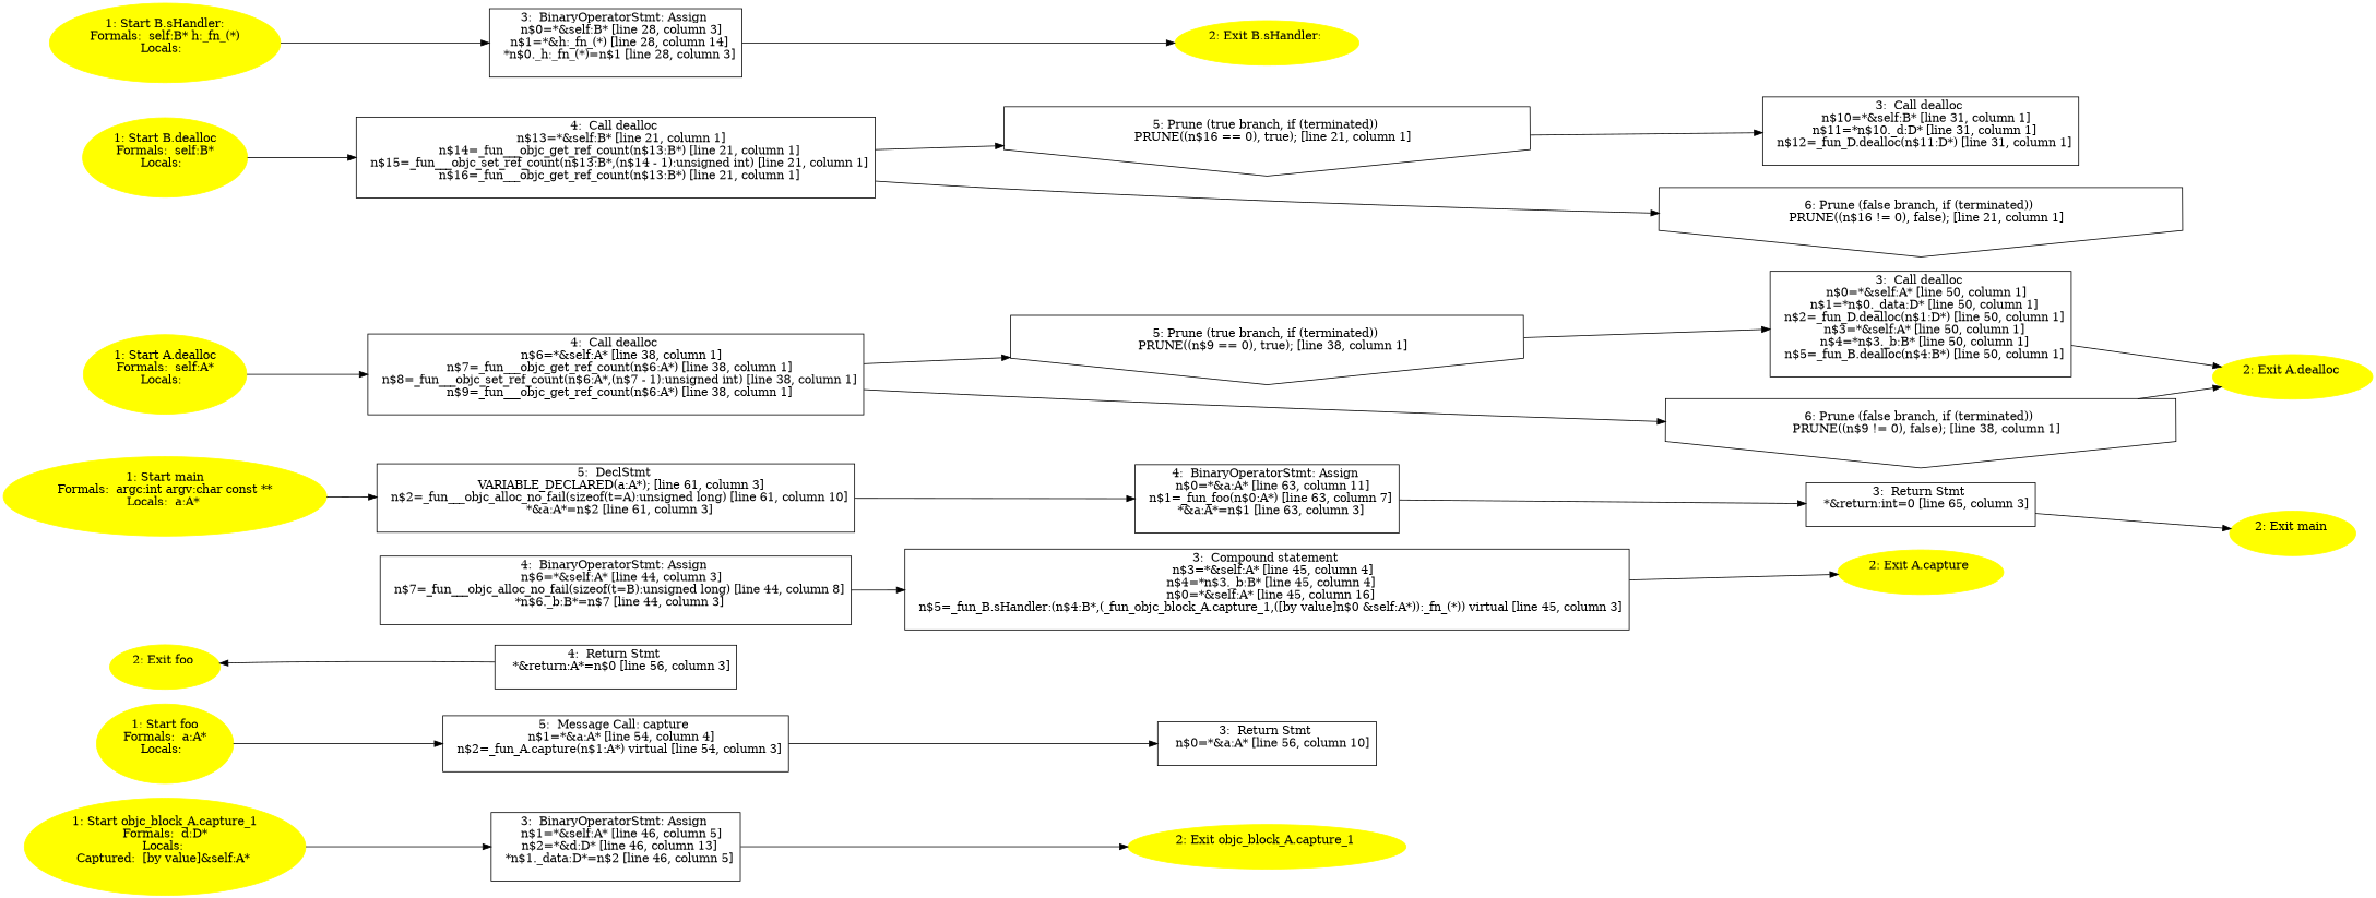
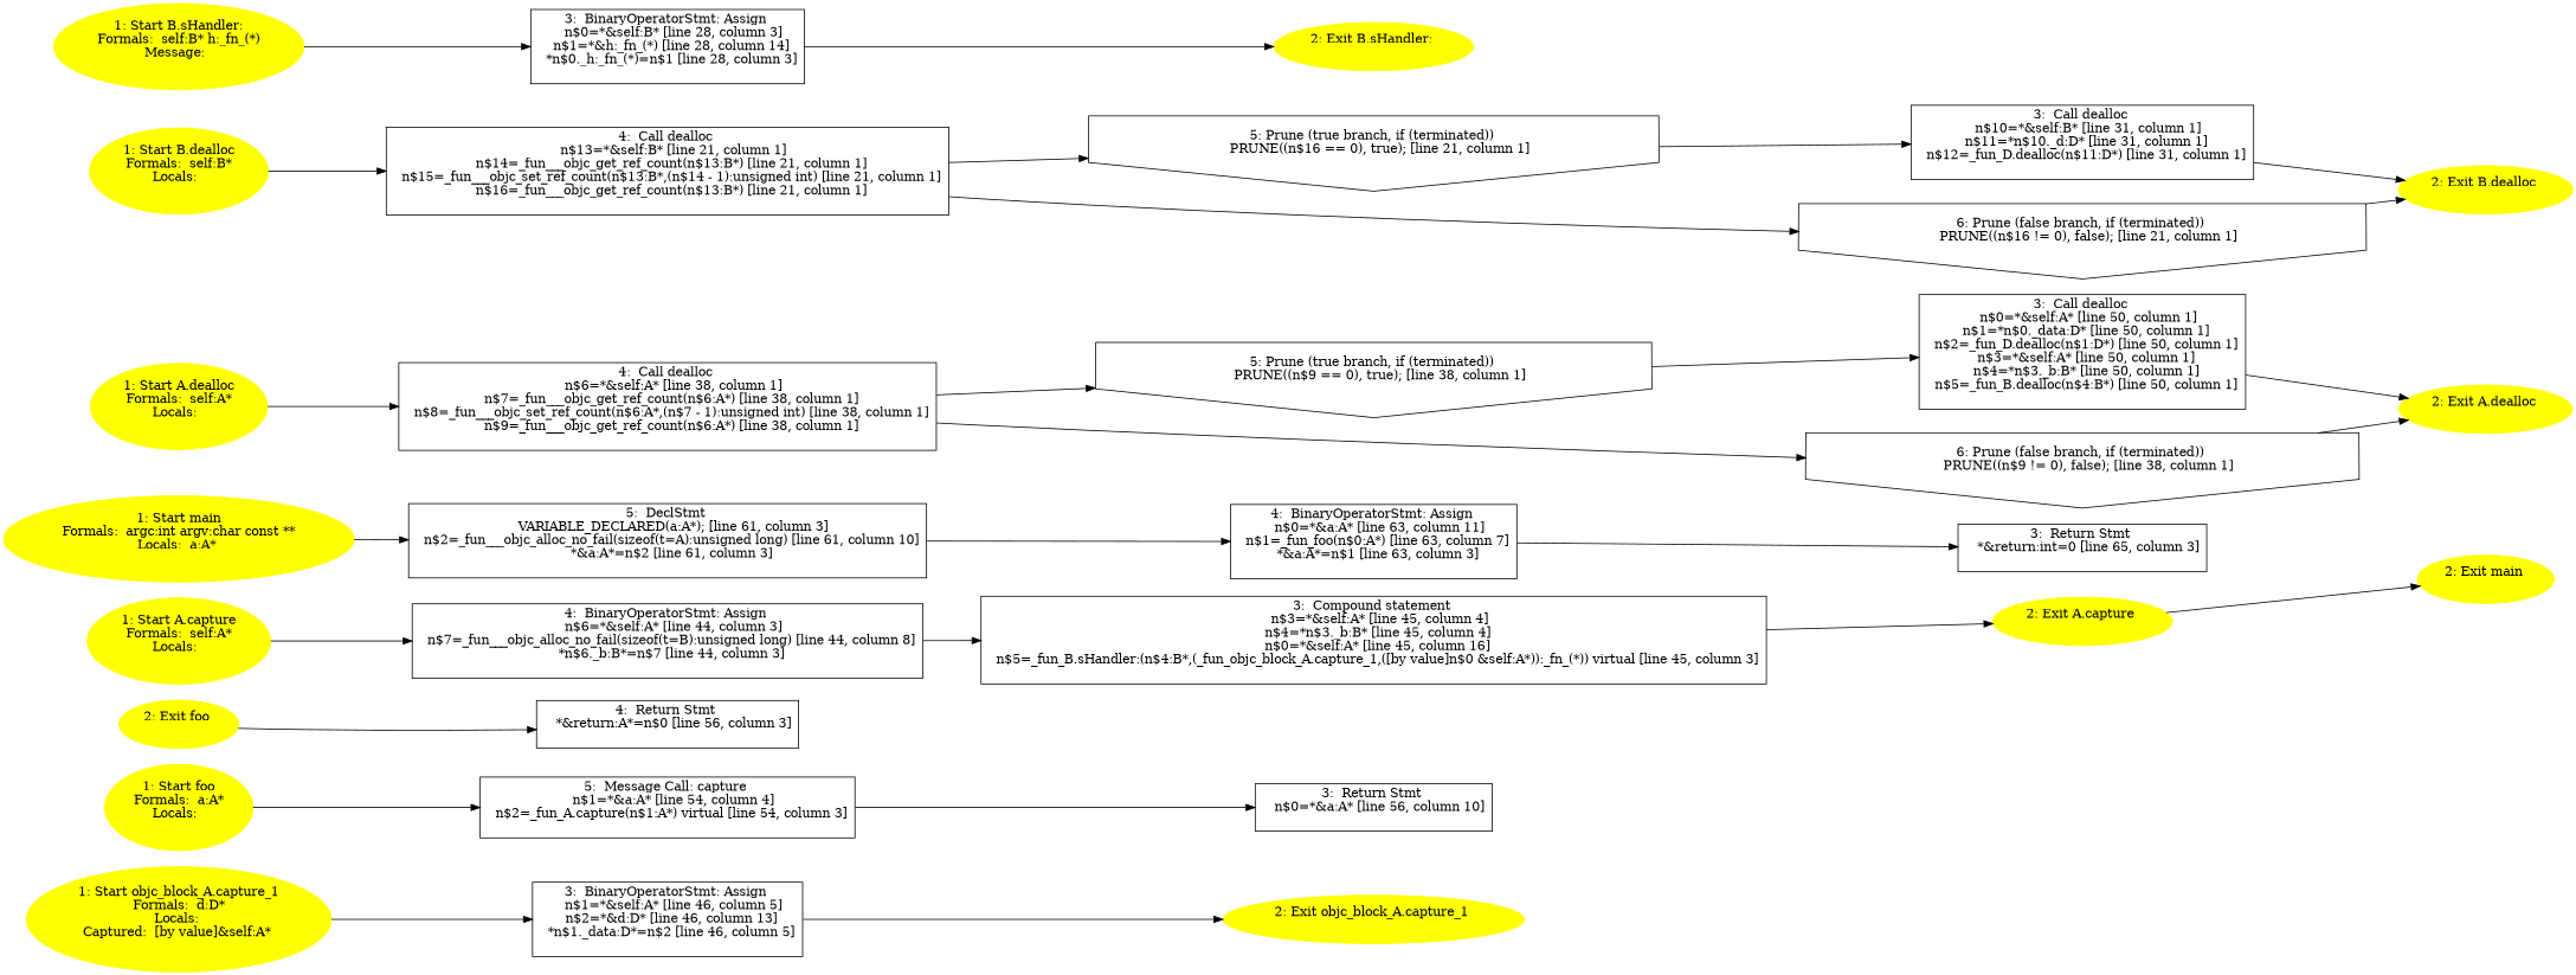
  digraph {
    rankdir=LR
    n1 [color=yellow label="1: Start objc_block_A.capture_1\nFormals:  d:D*\nLocals: \nCaptured:  [by value]&self:A* \n  " style=filled]
    n2 [label="3:  BinaryOperatorStmt: Assign \n   n$1=*&self:A* [line 46, column 5]\n  n$2=*&d:D* [line 46, column 13]\n  *n$1._data:D*=n$2 [line 46, column 5]\n " shape=box]
    n3 [color=yellow label="2: Exit objc_block_A.capture_1 \n  " style=filled]
    n4 [color=yellow label="1: Start foo\nFormals:  a:A*\nLocals:  \n  " style=filled]
    n5 [label="5:  Message Call: capture \n   n$1=*&a:A* [line 54, column 4]\n  n$2=_fun_A.capture(n$1:A*) virtual [line 54, column 3]\n " shape=box]
    n6 [label="3:  Return Stmt \n   n$0=*&a:A* [line 56, column 10]\n " shape=box]
    n7 [color=yellow label="2: Exit foo \n  " style=filled]
    n8 [label="4:  Return Stmt \n   *&return:A*=n$0 [line 56, column 3]\n " shape=box]
    n9 [color=yellow label="1: Start main\nFormals:  argc:int argv:char const **\nLocals:  a:A* \n  " style=filled]
    n10 [label="5:  DeclStmt \n   VARIABLE_DECLARED(a:A*); [line 61, column 3]\n  n$2=_fun___objc_alloc_no_fail(sizeof(t=A):unsigned long) [line 61, column 10]\n  *&a:A*=n$2 [line 61, column 3]\n " shape=box]
    n11 [label="4:  BinaryOperatorStmt: Assign \n   n$0=*&a:A* [line 63, column 11]\n  n$1=_fun_foo(n$0:A*) [line 63, column 7]\n  *&a:A*=n$1 [line 63, column 3]\n " shape=box]
    n12 [label="3:  Return Stmt \n   *&return:int=0 [line 65, column 3]\n " shape=box]
    n13 [color=yellow label="2: Exit main \n  " style=filled]
+   n14 [color=yellow label="1: Start A.capture\nFormals:  self:A*\nLocals:  \n  " style=filled]
    n15 [label="4:  BinaryOperatorStmt: Assign \n   n$6=*&self:A* [line 44, column 3]\n  n$7=_fun___objc_alloc_no_fail(sizeof(t=B):unsigned long) [line 44, column 8]\n  *n$6._b:B*=n$7 [line 44, column 3]\n " shape=box]
    n16 [label="3:  Compound statement \n   n$3=*&self:A* [line 45, column 4]\n  n$4=*n$3._b:B* [line 45, column 4]\n  n$0=*&self:A* [line 45, column 16]\n  n$5=_fun_B.sHandler:(n$4:B*,(_fun_objc_block_A.capture_1,([by value]n$0 &self:A*)):_fn_(*)) virtual [line 45, column 3]\n " shape=box]
    n17 [color=yellow label="2: Exit A.capture \n  " style=filled]
    n18 [color=yellow label="1: Start A.dealloc\nFormals:  self:A*\nLocals:  \n  " style=filled]
    n19 [label="4:  Call dealloc \n   n$6=*&self:A* [line 38, column 1]\n  n$7=_fun___objc_get_ref_count(n$6:A*) [line 38, column 1]\n  n$8=_fun___objc_set_ref_count(n$6:A*,(n$7 - 1):unsigned int) [line 38, column 1]\n  n$9=_fun___objc_get_ref_count(n$6:A*) [line 38, column 1]\n " shape=box]
    n20 [label="5: Prune (true branch, if (terminated)) \n   PRUNE((n$9 == 0), true); [line 38, column 1]\n " shape=invhouse]
    n21 [label="6: Prune (false branch, if (terminated)) \n   PRUNE((n$9 != 0), false); [line 38, column 1]\n " shape=invhouse]
    n22 [label="3:  Call dealloc \n   n$0=*&self:A* [line 50, column 1]\n  n$1=*n$0._data:D* [line 50, column 1]\n  n$2=_fun_D.dealloc(n$1:D*) [line 50, column 1]\n  n$3=*&self:A* [line 50, column 1]\n  n$4=*n$3._b:B* [line 50, column 1]\n  n$5=_fun_B.dealloc(n$4:B*) [line 50, column 1]\n " shape=box]
    n23 [color=yellow label="2: Exit A.dealloc \n  " style=filled]
    n24 [color=yellow label="1: Start B.dealloc\nFormals:  self:B*\nLocals:  \n  " style=filled]
    n25 [label="4:  Call dealloc \n   n$13=*&self:B* [line 21, column 1]\n  n$14=_fun___objc_get_ref_count(n$13:B*) [line 21, column 1]\n  n$15=_fun___objc_set_ref_count(n$13:B*,(n$14 - 1):unsigned int) [line 21, column 1]\n  n$16=_fun___objc_get_ref_count(n$13:B*) [line 21, column 1]\n " shape=box]
    n26 [label="5: Prune (true branch, if (terminated)) \n   PRUNE((n$16 == 0), true); [line 21, column 1]\n " shape=invhouse]
    n27 [label="6: Prune (false branch, if (terminated)) \n   PRUNE((n$16 != 0), false); [line 21, column 1]\n " shape=invhouse]
    n28 [label="3:  Call dealloc \n   n$10=*&self:B* [line 31, column 1]\n  n$11=*n$10._d:D* [line 31, column 1]\n  n$12=_fun_D.dealloc(n$11:D*) [line 31, column 1]\n " shape=box]
-   n30 [color=yellow label="1: Start B.sHandler:\nFormals:  self:B* h:_fn_(*)\nLocals:  \n  " style=filled]
+   n29 [color=yellow label="2: Exit B.dealloc \n  " style=filled]
+   n30 [color=yellow label="1: Start B.sHandler:\nFormals:  self:B* h:_fn_(*)\nMessage:  \n  " style=filled]
    n31 [label="3:  BinaryOperatorStmt: Assign \n   n$0=*&self:B* [line 28, column 3]\n  n$1=*&h:_fn_(*) [line 28, column 14]\n  *n$0._h:_fn_(*)=n$1 [line 28, column 3]\n " shape=box]
    n32 [color=yellow label="2: Exit B.sHandler: \n  " style=filled]
    n1 -> n2
    n2 -> n3
    n4 -> n5
    n5 -> n6
-   n8 -> n7
+   n7 -> n8
    n9 -> n10
    n10 -> n11
    n11 -> n12
-   n12 -> n13
+   n17 -> n13
+   n14 -> n15
    n15 -> n16
    n16 -> n17
    n18 -> n19
    n19 -> n20
    n19 -> n21
    n20 -> n22
    n21 -> n23
    n22 -> n23
    n24 -> n25
    n25 -> n26
    n25 -> n27
    n26 -> n28
+   n27 -> n29
+   n28 -> n29
    n30 -> n31
    n31 -> n32
  }
